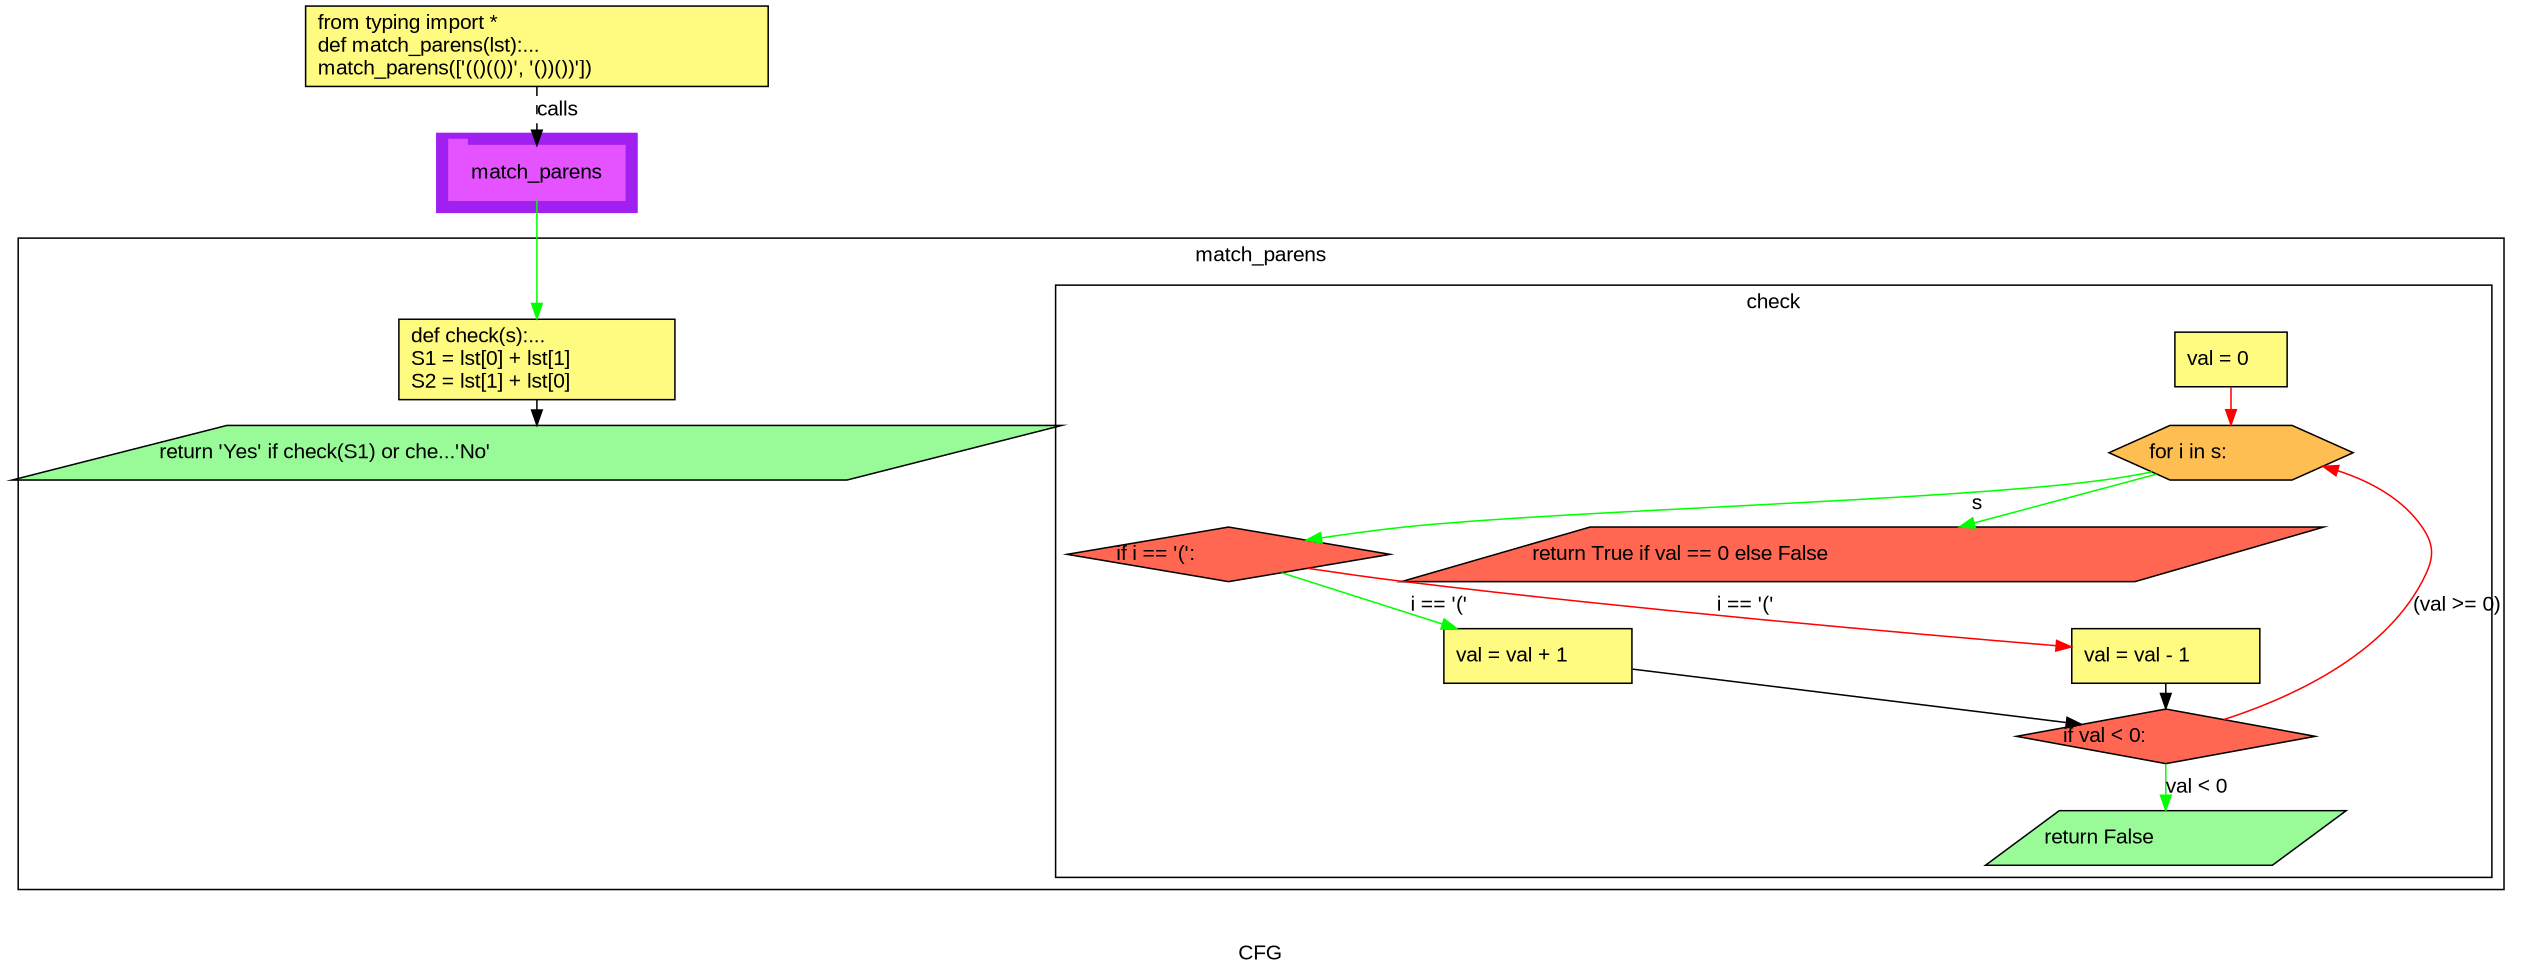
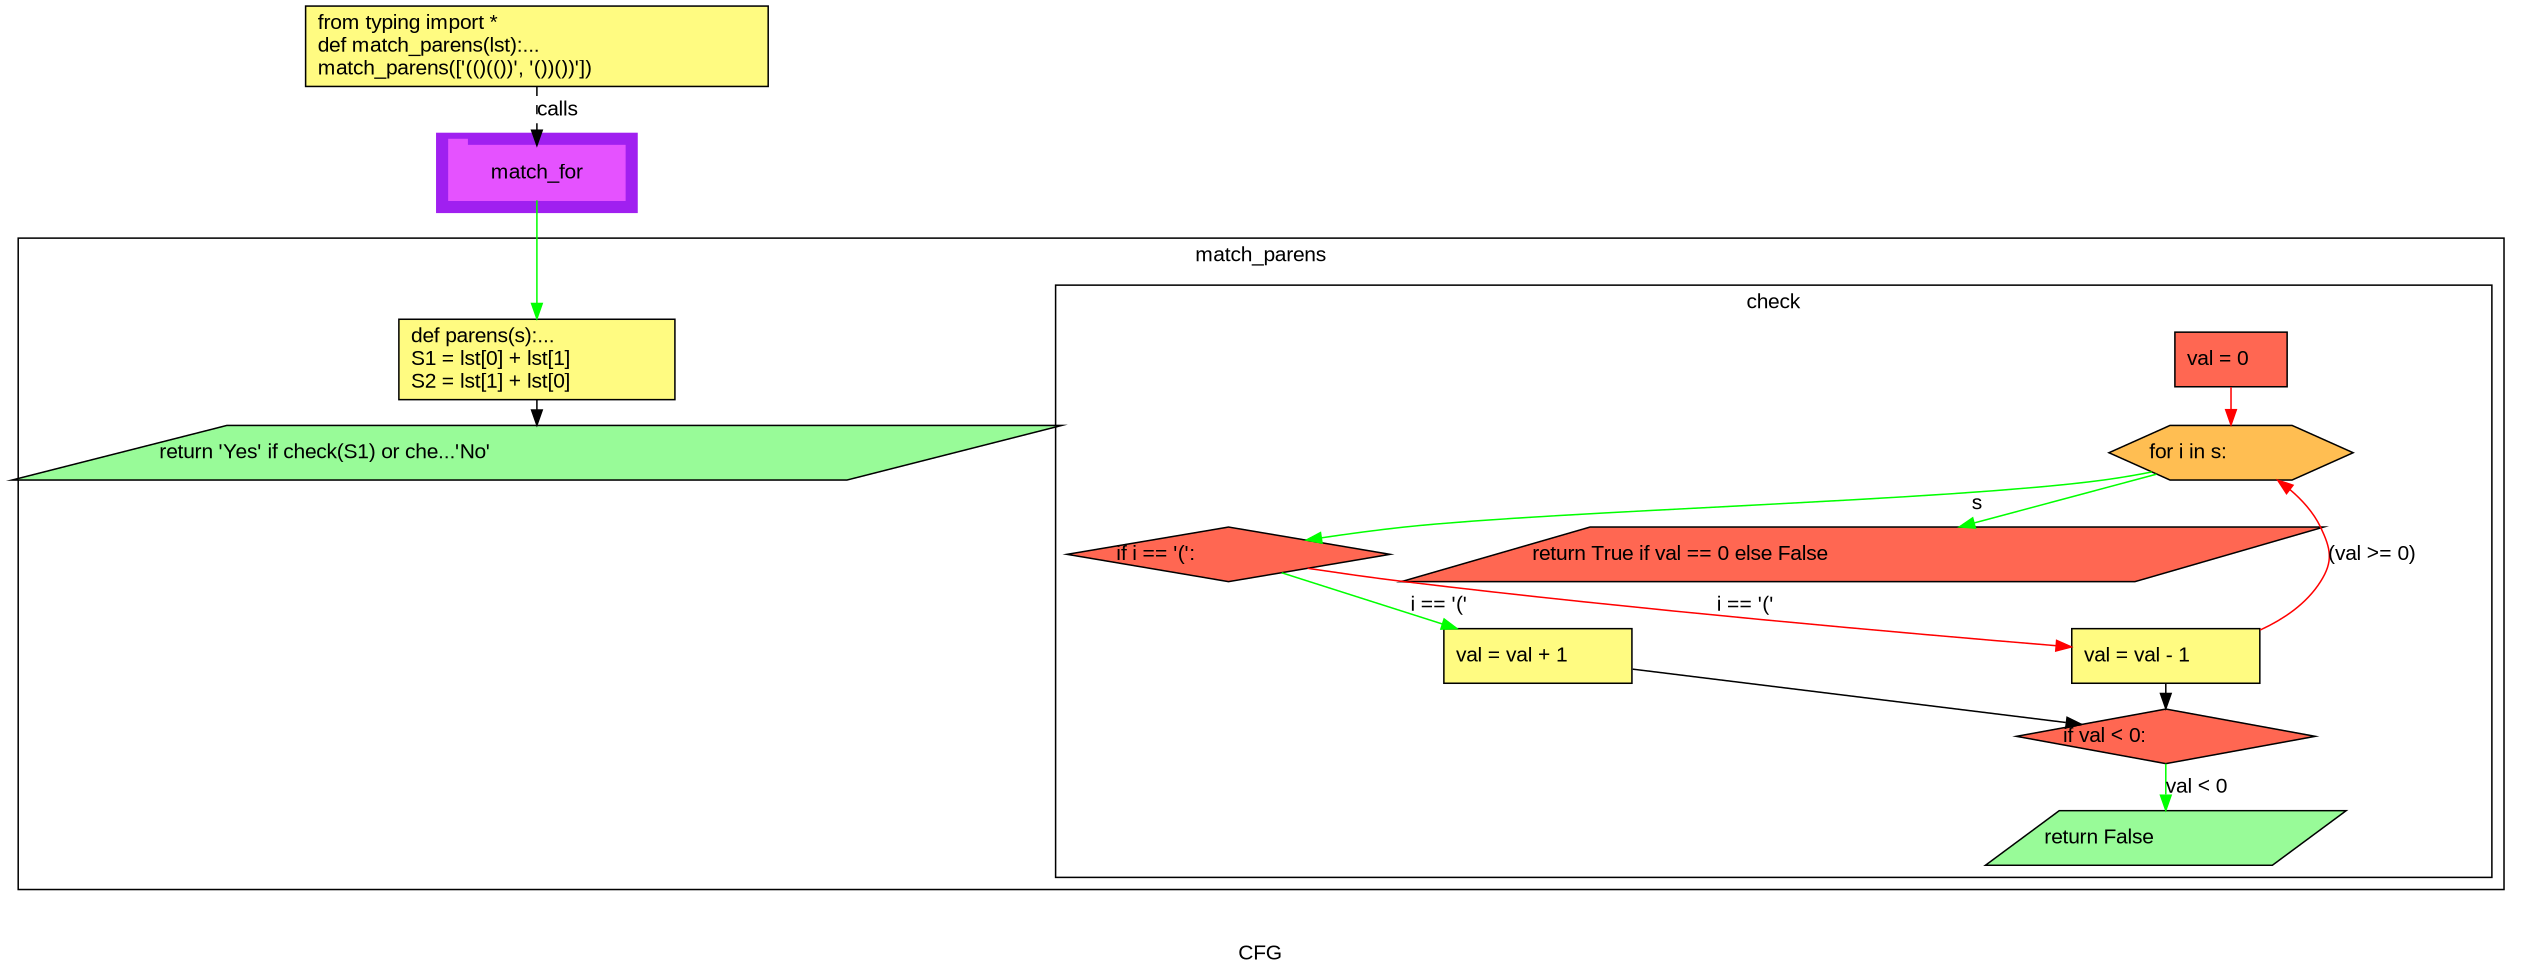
  digraph {
    compound=True
    fontname="Liberation Sans"
    label=CFG
    pack=False
    rankdir=TB
    ranksep=0.02
    node [fontname="Liberation Sans" shape=rectangle style="filled,solid" fillcolor="#FFFB81"]
    edge [color=green fontname="Liberation Sans"]
-   n1 [color="#E552FF" height=0.5 label=match_parens linenum="[20]" shape=tab style=filled width=1.6111 fillcolor=""]
-   n2 [height=0.5 label="val = 0\l" linenum="[6]" width=1.0278]
+   n1 [color="#E552FF" height=0.5 label=match_for linenum="[20]" shape=tab style=filled width=1.6111 fillcolor=""]
+   n2 [fillcolor="#FF6752" height=0.5 label="val = 0\l" linenum="[6]" width=1.0278]
    n3 [fillcolor="#FFBE52" height=0.5 label="for i in s:\l" linenum="[7]" shape=hexagon width=2.2306]
    n4 [fillcolor="#FF6752" height=0.5 label="if i == '(':\l" linenum="[8]" shape=diamond width=2.9617]
    n5 [fillcolor="#FF6752" height=0.5 label="return True if val == 0 else False\l" linenum="[14]" shape=parallelogram width=7.8617]
    n6 [height=0.5 label="val = val + 1\l" linenum="[9]" width=1.7222]
    n7 [height=0.5 label="val = val - 1\l" linenum="[11]" width=1.7222]
    n8 [fillcolor="#FF6752" height=0.5 label="if val < 0:\l" linenum="[12]" shape=diamond width=2.7319]
    n9 [fillcolor="#98fb98" height=0.5 label="return False\l" linenum="[13]" shape=parallelogram width=3.0706]
-   n10 [height=0.73611 label="def check(s):...\lS1 = lst[0] + lst[1]\lS2 = lst[1] + lst[0]\l" linenum="[5, 16, 17]" width=2.5278]
+   n10 [height=0.73611 label="def parens(s):...\lS1 = lst[0] + lst[1]\lS2 = lst[1] + lst[0]\l" linenum="[5, 16, 17]" width=2.5278]
    n11 [fillcolor="#98fb98" height=0.5 label="return 'Yes' if check(S1) or che...'No'\l" linenum="[18]" shape=parallelogram width=8.947]
    n12 [height=0.73611 label="from typing import *\ldef match_parens(lst):...\lmatch_parens(['(()(())', '())())'])\l" linenum="[1]" width=4.2361]
    subgraph cluster_1 {
      color=purple
      compound=true
      label=""
      shape=tab
      style=filled
      n1
    }
    subgraph cluster_2 {
      label=match_parens
      n10
      n11
      subgraph cluster_3 {
        label=check
        n2
        n3
        n4
        n5
        n6
        n7
        n8
        n9
      }
    }
    n1 -> n10
    n2 -> n3 [color=red]
    n3 -> n4 [label=s]
    n3 -> n5
    n4 -> n6 [label="i == '('"]
    n4 -> n7 [color=red label="i == '('"]
    n6 -> n8 [color=black]
    n7 -> n8 [color=black]
-   n8 -> n3 [color=red label="(val >= 0)"]
+   n7 -> n3 [color=red label="(val >= 0)"]
    n8 -> n9 [label="val < 0"]
    n10 -> n11 [color=black]
    n12 -> n1 [label=calls style=dashed color=""]
  }
